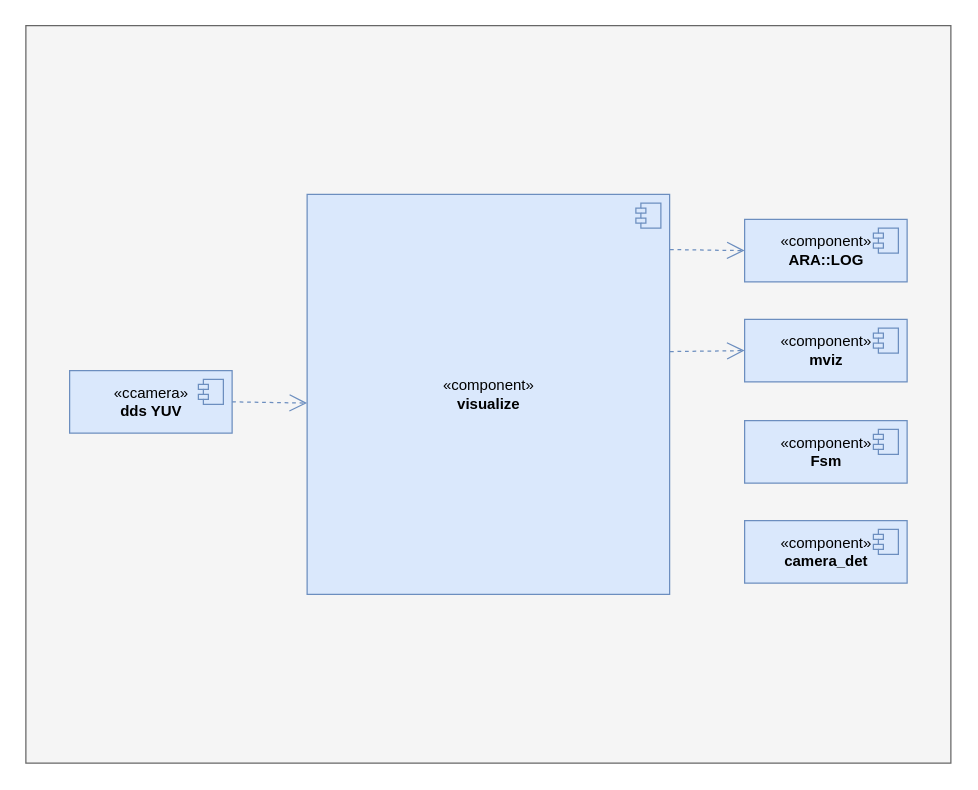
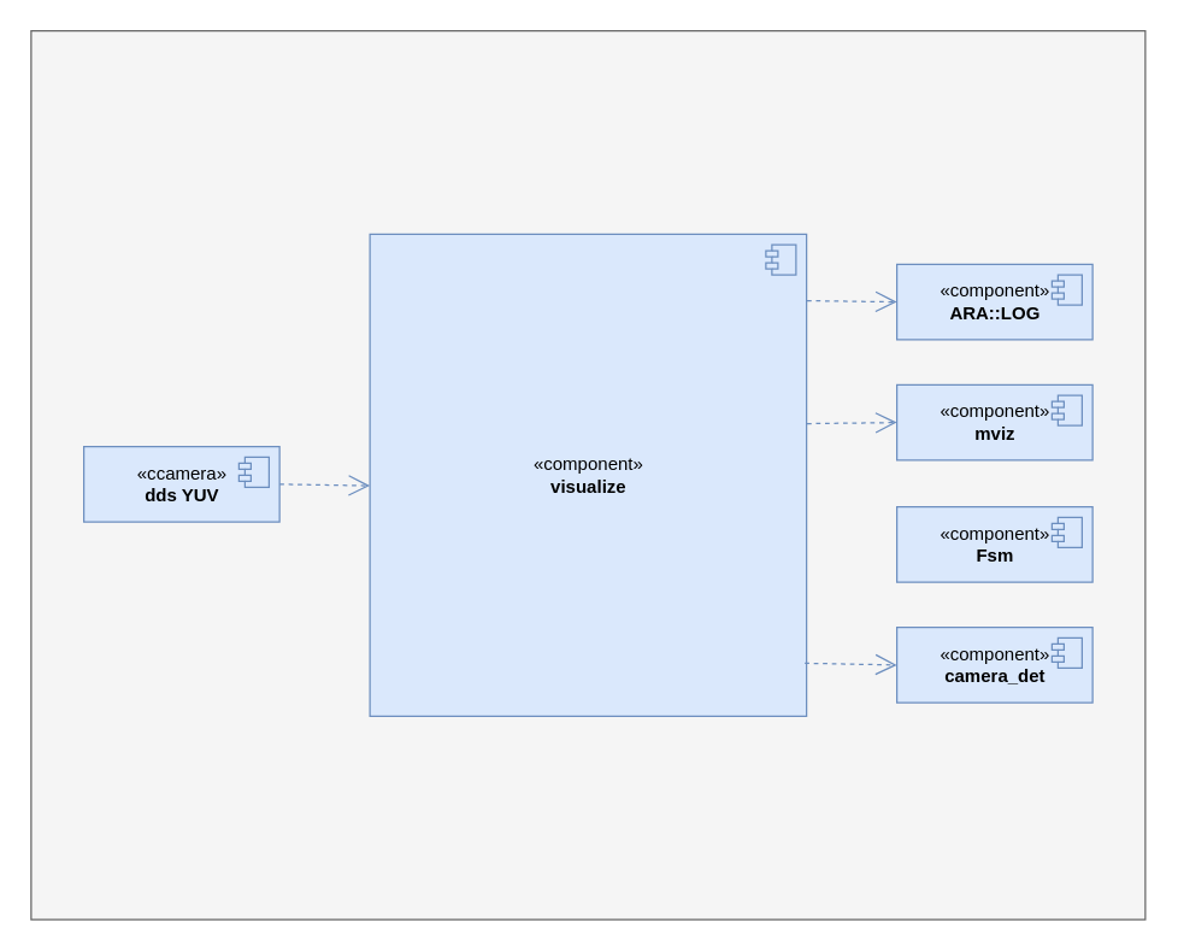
  <mxCell id="0" />
  <mxCell id="1" parent="0" />
  <mxCell id="2" value="" style="html=1;fillColor=#f5f5f5;fontColor=#333333;strokeColor=#666666;" vertex="1" parent="1"><mxGeometry x="20" y="20" width="740" height="590" as="geometry" /></mxCell>
  <mxCell id="3" value="«c&lt;span&gt;omponent&lt;/span&gt;»&lt;br&gt;&lt;b&gt;visualize&lt;/b&gt;" style="html=1;dropTarget=0;fontStyle=0;fillColor=#dae8fc;strokeColor=#6c8ebf;" vertex="1" parent="1"><mxGeometry x="245" y="155" width="290" height="320" as="geometry" /></mxCell>
  <mxCell id="4" value="" style="shape=module;jettyWidth=8;jettyHeight=4;fillColor=#dae8fc;strokeColor=#6c8ebf;" vertex="1" parent="3"><mxGeometry x="1" width="20" height="20" relative="1" as="geometry"><mxPoint x="-27" y="7" as="offset" /></mxGeometry></mxCell>
  <mxCell id="5" value="«c&lt;span&gt;omponent&lt;/span&gt;»&lt;br&gt;&lt;b&gt;ARA::LOG&lt;/b&gt;" style="html=1;dropTarget=0;fontStyle=0;fillColor=#dae8fc;strokeColor=#6c8ebf;align=center;" vertex="1" parent="1"><mxGeometry x="595" y="175" width="130" height="50" as="geometry" /></mxCell>
  <mxCell id="6" value="" style="shape=module;jettyWidth=8;jettyHeight=4;fillColor=#dae8fc;strokeColor=#6c8ebf;" vertex="1" parent="5"><mxGeometry x="1" width="20" height="20" relative="1" as="geometry"><mxPoint x="-27" y="7" as="offset" /></mxGeometry></mxCell>
  <mxCell id="7" value="" style="endArrow=open;endSize=12;dashed=1;html=1;rounded=0;entryX=0;entryY=0.5;entryDx=0;entryDy=0;exitX=1.001;exitY=0.138;exitDx=0;exitDy=0;fillColor=#dae8fc;strokeColor=#6c8ebf;exitPerimeter=0;" edge="1" parent="1" source="3" target="5"><mxGeometry width="160" relative="1" as="geometry"><mxPoint x="471.16" y="180.68" as="sourcePoint" /><mxPoint x="470" y="126" as="targetPoint" /></mxGeometry></mxCell>
  <mxCell id="8" value="«c&lt;span&gt;camera&lt;/span&gt;»&lt;br&gt;&lt;b&gt;dds YUV&lt;/b&gt;" style="html=1;dropTarget=0;fontStyle=0;fillColor=#dae8fc;strokeColor=#6c8ebf;align=center;" vertex="1" parent="1"><mxGeometry x="55" y="296" width="130" height="50" as="geometry" /></mxCell>
  <mxCell id="9" value="" style="shape=module;jettyWidth=8;jettyHeight=4;fillColor=#dae8fc;strokeColor=#6c8ebf;" vertex="1" parent="8"><mxGeometry x="1" width="20" height="20" relative="1" as="geometry"><mxPoint x="-27" y="7" as="offset" /></mxGeometry></mxCell>
  <mxCell id="10" value="«c&lt;span&gt;omponent&lt;/span&gt;»&lt;br&gt;&lt;b&gt;Fsm&lt;/b&gt;" style="html=1;dropTarget=0;fontStyle=0;fillColor=#dae8fc;strokeColor=#6c8ebf;align=center;" vertex="1" parent="1"><mxGeometry x="595" y="336" width="130" height="50" as="geometry" /></mxCell>
  <mxCell id="11" value="" style="shape=module;jettyWidth=8;jettyHeight=4;fillColor=#dae8fc;strokeColor=#6c8ebf;" vertex="1" parent="10"><mxGeometry x="1" width="20" height="20" relative="1" as="geometry"><mxPoint x="-27" y="7" as="offset" /></mxGeometry></mxCell>
  <mxCell id="12" value="«c&lt;span&gt;omponent&lt;/span&gt;»&lt;br&gt;&lt;b&gt;camera_det&lt;/b&gt;" style="html=1;dropTarget=0;fontStyle=0;fillColor=#dae8fc;strokeColor=#6c8ebf;align=center;" vertex="1" parent="1"><mxGeometry x="595" y="416" width="130" height="50" as="geometry" /></mxCell>
  <mxCell id="13" value="" style="shape=module;jettyWidth=8;jettyHeight=4;fillColor=#dae8fc;strokeColor=#6c8ebf;" vertex="1" parent="12"><mxGeometry x="1" width="20" height="20" relative="1" as="geometry"><mxPoint x="-27" y="7" as="offset" /></mxGeometry></mxCell>
  <mxCell id="14" value="" style="endArrow=open;endSize=12;dashed=1;html=1;rounded=0;exitX=1;exitY=0.5;exitDx=0;exitDy=0;fillColor=#dae8fc;strokeColor=#6c8ebf;entryX=0;entryY=0.75;entryDx=0;entryDy=0;" edge="1" parent="1" source="8"><mxGeometry width="160" relative="1" as="geometry"><mxPoint x="195" y="247" as="sourcePoint" /><mxPoint x="245" y="322" as="targetPoint" /></mxGeometry></mxCell>
+ <mxCell id="15" value="" style="endArrow=open;endSize=12;dashed=1;html=1;rounded=0;entryX=0;entryY=0.5;entryDx=0;entryDy=0;fillColor=#dae8fc;strokeColor=#6c8ebf;exitX=0.996;exitY=0.89;exitDx=0;exitDy=0;exitPerimeter=0;" edge="1" parent="1" source="3" target="12"><mxGeometry width="160" relative="1" as="geometry"><mxPoint x="595" y="293" as="sourcePoint" /><mxPoint x="535.29" y="376" as="targetPoint" /></mxGeometry></mxCell>
  <mxCell id="16" value="«c&lt;span&gt;omponent&lt;/span&gt;»&lt;br&gt;&lt;b&gt;mviz&lt;/b&gt;" style="html=1;dropTarget=0;fontStyle=0;fillColor=#dae8fc;strokeColor=#6c8ebf;align=center;" vertex="1" parent="1"><mxGeometry x="595" y="255" width="130" height="50" as="geometry" /></mxCell>
  <mxCell id="17" value="" style="shape=module;jettyWidth=8;jettyHeight=4;fillColor=#dae8fc;strokeColor=#6c8ebf;" vertex="1" parent="16"><mxGeometry x="1" width="20" height="20" relative="1" as="geometry"><mxPoint x="-27" y="7" as="offset" /></mxGeometry></mxCell>
  <mxCell id="18" value="" style="endArrow=open;endSize=12;dashed=1;html=1;rounded=0;entryX=0;entryY=0.5;entryDx=0;entryDy=0;exitX=1.001;exitY=0.393;exitDx=0;exitDy=0;fillColor=#dae8fc;strokeColor=#6c8ebf;exitPerimeter=0;" edge="1" parent="1" source="3" target="16"><mxGeometry width="160" relative="1" as="geometry"><mxPoint x="545" y="165" as="sourcePoint" /><mxPoint x="545" y="126" as="targetPoint" /></mxGeometry></mxCell>
